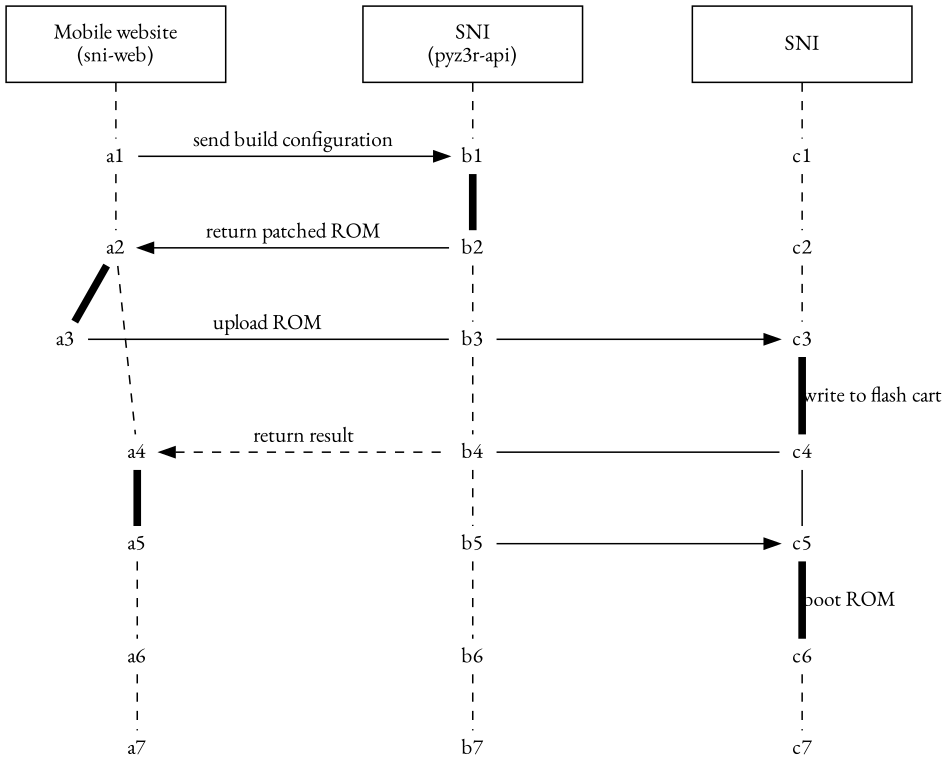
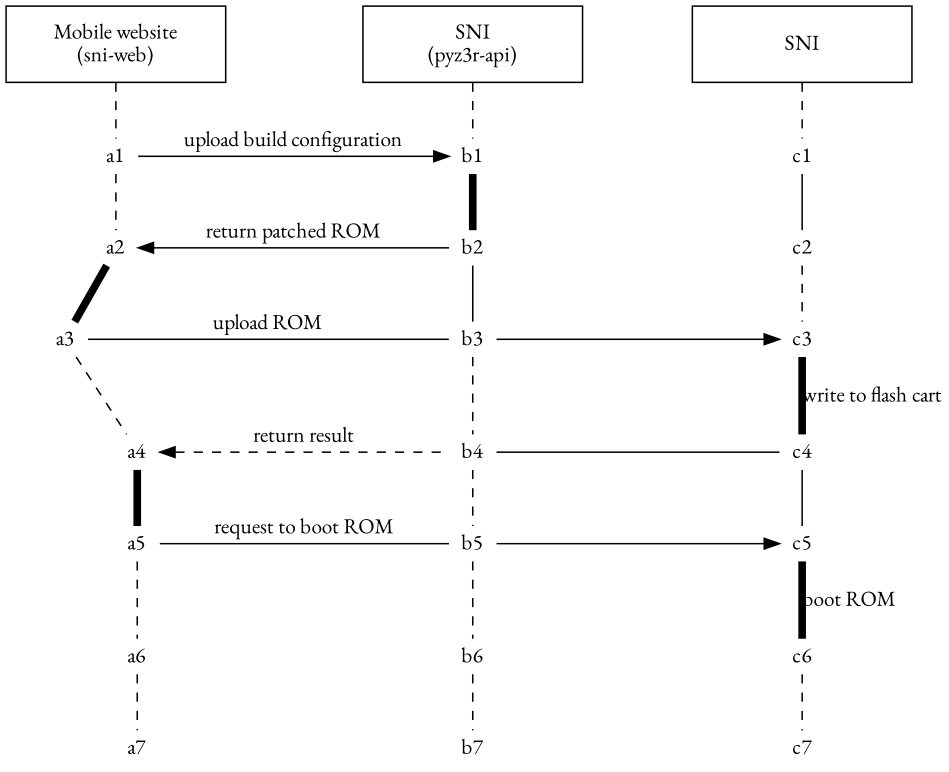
  digraph {
    fontname="EB Garamond"
    nodesep=1.0
    ordering=out
    splines=line
    node [fontname="EB Garamond" shape=none]
    edge [arrowhead=none fontname="EB Garamond" style=dashed weight=6]
    n1 [height=0.7 label="Mobile website\n(sni-web)" shape=rectangle width=2]
    n2 [height=0.7 label="SNI\n(pyz3r-api)" shape=rectangle width=2]
    n3 [height=0.7 label=SNI shape=rectangle width=2]
    a1 [height=0 width=0]
    a2 [height=0 width=0]
    a3 [height=0 width=0]
    a4 [height=0 width=0]
    a5 [height=0 width=0]
    a6 [height=0 width=0]
    a7 [height=0 width=0]
    b1 [height=0 width=0]
    b2 [height=0 width=0]
    b3 [height=0 width=0]
    b4 [height=0 width=0]
    b5 [height=0 width=0]
    b6 [height=0 width=0]
    b7 [height=0 width=0]
    c1 [height=0 width=0]
    c2 [height=0 width=0]
    c3 [height=0 width=0]
    c4 [height=0 width=0]
    c5 [height=0 width=0]
    c6 [height=0 width=0]
    c7 [height=0 width=0]
    subgraph sub_1 {
      rank=same
      n1
      n2
      n3
    }
    subgraph sub_2 {
      n1
      a1
      a2
      a3
      a4
      a5
      a6
      a7
    }
    subgraph sub_3 {
      n2
      b1
      b2
      b3
      b4
      b5
      b6
      b7
    }
    subgraph sub_4 {
      n3
      c1
      c2
      c3
      c4
      c5
      c6
      c7
    }
    subgraph sub_5 {
      rank=same
      a1
      b1
    }
    subgraph sub_6 {
      rank=same
      a2
      b2
    }
    subgraph sub_7 {
      rank=same
      a3
      b3
      c3
    }
    subgraph sub_8 {
      rank=same
      a4
      b4
      c4
    }
    subgraph sub_9 {
      rank=same
      a5
      b5
      c5
    }
    n1 -> a1
    n2 -> b1
    n3 -> c1
    a1 -> a2
-   a1 -> b1 [arrowhead=normal label="send build configuration" style="" weight=""]
+   a1 -> b1 [arrowhead=normal label="upload build configuration" style="" weight=""]
    a2 -> a3 [penwidth=5 style=solid]
    a2 -> b2 [arrowhead=normal dir=back label="return patched ROM" style="" weight=""]
-   a2 -> a4
+   a3 -> a4
    a3 -> b3 [label="upload ROM" style="" weight=""]
    a4 -> a5 [penwidth=5 style=solid]
    a4 -> b4 [arrowhead=normal dir=back label="return result" weight=""]
    a5 -> a6
+   a5 -> b5 [label="request to boot ROM" style="" weight=""]
    a6 -> a7
    b1 -> b2 [penwidth=5 style=solid]
-   b2 -> b3
+   b2 -> b3 [style=solid]
    b3 -> b4
    b3 -> c3 [arrowhead=normal style="" weight=""]
    b4 -> b5
    b4 -> c4 [style="" weight=""]
    b5 -> b6
    b5 -> c5 [arrowhead=normal style="" weight=""]
    b6 -> b7
-   c1 -> c2
+   c1 -> c2 [style=solid]
    c2 -> c3
    c3 -> c4 [label="write to flash cart" penwidth=5 style=solid]
    c4 -> c5 [style=solid]
    c5 -> c6 [label="boot ROM" penwidth=5 style=solid]
    c6 -> c7
  }
